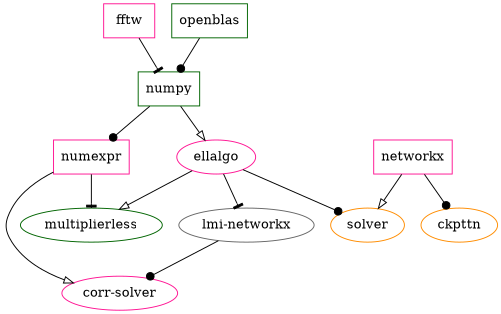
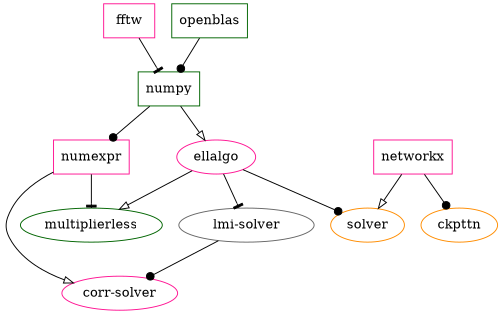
  digraph {
    node [color=deeppink]
    edge [arrowhead=dot]
    fftw [shape=box]
    numpy [color=darkgreen shape=box]
    numexpr [shape=box]
    ellalgo
    multiplierless [color=darkgreen]
    "corr-solver"
    n7 [color=darkorange label=solver]
-   "lmi-solver" [color=gray40 label="lmi-networkx"]
+   "lmi-solver" [color=gray40]
    openblas [color=darkgreen shape=box]
    networkx [shape=box]
    ckpttn [color=darkorange]
    fftw -> numpy [arrowhead=tee]
    numpy -> numexpr
    numpy -> ellalgo [arrowhead=onormal]
    numexpr -> multiplierless [arrowhead=tee]
    numexpr -> "corr-solver" [arrowhead=onormal]
    ellalgo -> multiplierless [arrowhead=onormal]
    ellalgo -> n7
    ellalgo -> "lmi-solver" [arrowhead=tee]
    "lmi-solver" -> "corr-solver"
    openblas -> numpy
    networkx -> n7 [arrowhead=onormal]
    networkx -> ckpttn
  }
